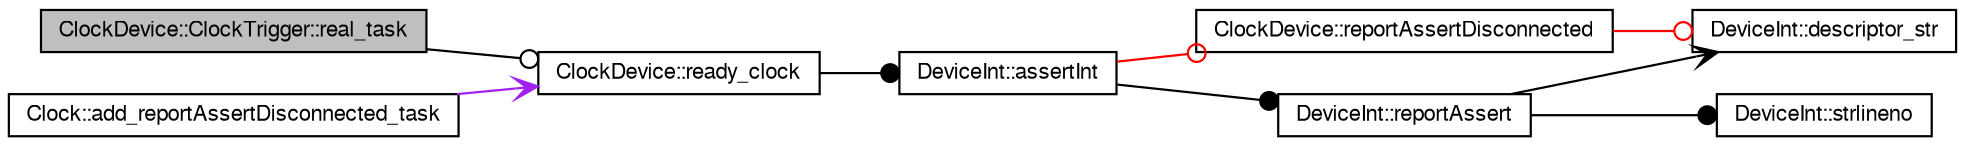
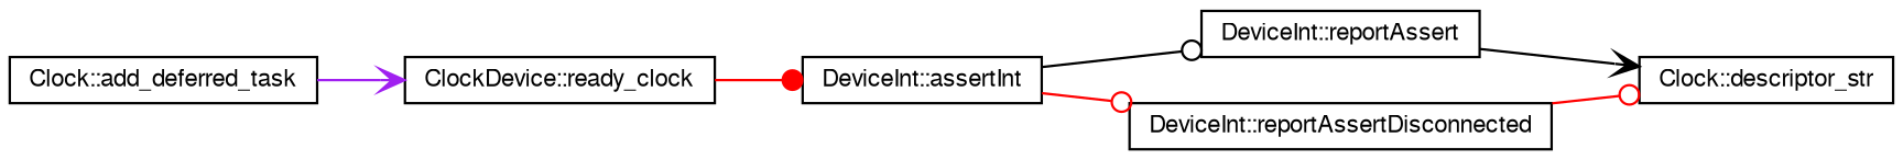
  digraph {
    rankdir=LR
    node [color=black fillcolor=white fontname=FreeSans fontsize=10 shape=record style=filled]
    edge [arrowhead=odot color=black fontname=FreeSans fontsize=10 labelfontname=FreeSans labelfontsize=10 style=solid]
-   n1 [fillcolor=grey75 fontcolor=black height=0.2 label="ClockDevice::ClockTrigger::real_task" width=0.4]
    n2 [height=0.2 label="ClockDevice::ready_clock" width=0.4]
    n3 [height=0.2 label="DeviceInt::assertInt" width=0.4]
-   n4 [height=0.2 label="Clock::add_reportAssertDisconnected_task" width=0.4]
+   n4 [height=0.2 label="Clock::add_deferred_task" width=0.4]
    n5 [height=0.2 label="DeviceInt::reportAssert" width=0.4]
-   n6 [height=0.2 label="ClockDevice::reportAssertDisconnected" width=0.4]
-   n7 [height=0.2 label="DeviceInt::descriptor_str" width=0.4]
-   n8 [height=0.2 label="DeviceInt::strlineno" width=0.4]
-   n1 -> n2
-   n2 -> n3 [arrowhead=dot]
-   n3 -> n5 [arrowhead=dot]
+   n6 [height=0.2 label="DeviceInt::reportAssertDisconnected" width=0.4]
+   n7 [height=0.2 label="Clock::descriptor_str" width=0.4]
+   n2 -> n3 [arrowhead=dot color=red]
+   n3 -> n5
    n3 -> n6 [color=red]
    n4 -> n2 [arrowhead=vee color=purple]
    n5 -> n7 [arrowhead=vee]
-   n5 -> n8 [arrowhead=dot]
    n6 -> n7 [color=red]
  }
